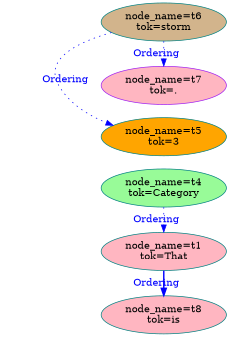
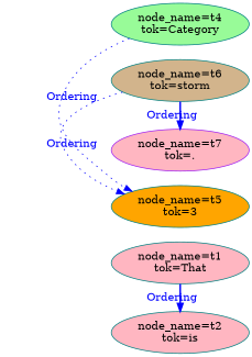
  digraph {
    rankdir=LR
    node [color=teal fillcolor=lightpink style=filled]
    edge [color=blue fontcolor=blue style=bold]
    n1 [label="node_name=t1\ntok=That"]
-   n2 [label="node_name=t8\ntok=is"]
+   n2 [label="node_name=t2\ntok=is"]
    n3 [fillcolor=palegreen label="node_name=t4\ntok=Category"]
    n4 [fillcolor=orange label="node_name=t5\ntok=3"]
    n5 [fillcolor=tan label="node_name=t6\ntok=storm"]
    n6 [color=purple label="node_name=t7\ntok=."]
    subgraph sub_1 {
      rank=max
      n1
      n2
      n3
      n4
      n5
      n6
    }
    subgraph sub_2 {
      n1
      n2
      n3
      n4
      n5
      n6
    }
    n1 -> n2 [label=Ordering]
-   n3 -> n1 [label=Ordering style=dotted]
+   n3 -> n4 [label=Ordering style=dotted]
    n5 -> n4 [label=Ordering style=dotted]
-   n5 -> n6 [label=Ordering style=dotted]
+   n5 -> n6 [label=Ordering]
  }
